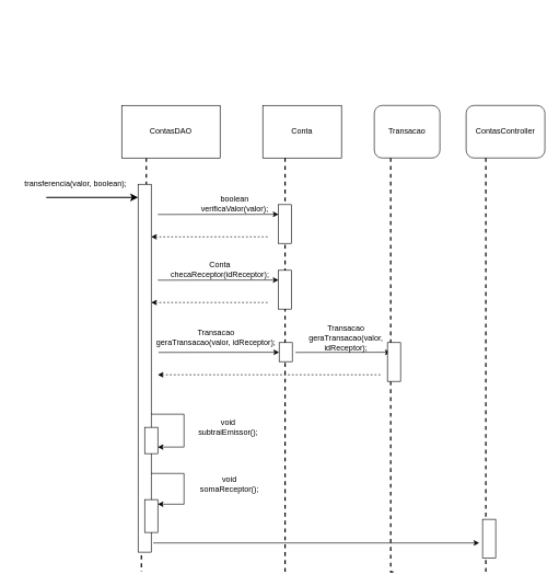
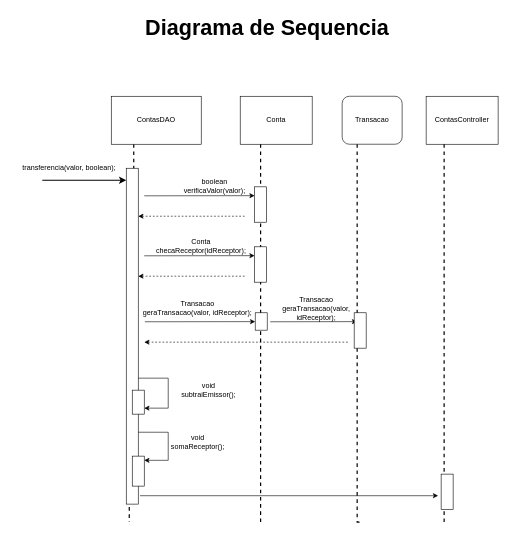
  <mxCell id="0" />
  <mxCell id="1" parent="0" />
+ <mxCell id="2" value="&lt;b&gt;&lt;font style=&quot;font-size: 36px&quot;&gt;Diagrama de Sequencia&lt;/font&gt;&lt;/b&gt;" style="text;html=1;strokeColor=none;fillColor=none;align=center;verticalAlign=middle;whiteSpace=wrap;rounded=0;" parent="1" vertex="1"><mxGeometry x="215" y="20" width="460" height="50" as="geometry" /></mxCell>
  <mxCell id="3" style="edgeStyle=orthogonalEdgeStyle;rounded=0;orthogonalLoop=1;jettySize=auto;html=1;exitX=0.25;exitY=1;exitDx=0;exitDy=0;strokeWidth=2;dashed=1;endArrow=none;endFill=0;" edge="1" parent="1" source="4"><mxGeometry relative="1" as="geometry"><mxPoint x="215" y="870" as="targetPoint" /></mxGeometry></mxCell>
  <mxCell id="4" value="ContasDAO" style="rounded=0;whiteSpace=wrap;html=1;" parent="1" vertex="1"><mxGeometry x="185" y="160" width="150" height="80" as="geometry" /></mxCell>
  <mxCell id="5" value="Conta" style="rounded=0;whiteSpace=wrap;html=1;" parent="1" vertex="1"><mxGeometry x="400" y="160" width="120" height="80" as="geometry" /></mxCell>
  <mxCell id="6" value="" style="endArrow=classic;html=1;strokeWidth=2;" edge="1" parent="1"><mxGeometry width="50" height="50" relative="1" as="geometry"><mxPoint x="70" y="300" as="sourcePoint" /><mxPoint x="210" y="300" as="targetPoint" /></mxGeometry></mxCell>
  <mxCell id="7" value="transferencia(valor, boolean);" style="text;html=1;strokeColor=none;fillColor=none;align=center;verticalAlign=middle;whiteSpace=wrap;rounded=0;" vertex="1" parent="1"><mxGeometry y="270" width="190" height="20" as="geometry" x="20" /></mxCell>
  <mxCell id="8" value="" style="rounded=0;whiteSpace=wrap;html=1;" vertex="1" parent="1"><mxGeometry x="210" y="280" width="20" height="560" as="geometry" /></mxCell>
  <mxCell id="9" value="" style="endArrow=classic;html=1;strokeWidth=1;entryX=0;entryY=0.25;entryDx=0;entryDy=0;" edge="1" parent="1"><mxGeometry width="50" height="50" relative="1" as="geometry"><mxPoint x="240" y="326" as="sourcePoint" /><mxPoint x="424" y="325.75" as="targetPoint" /></mxGeometry></mxCell>
  <mxCell id="10" value="boolean&lt;br&gt;verificaValor(valor);" style="text;html=1;strokeColor=none;fillColor=none;align=center;verticalAlign=middle;whiteSpace=wrap;rounded=0;" vertex="1" parent="1"><mxGeometry x="300" y="300" width="115" height="20" as="geometry" /></mxCell>
  <mxCell id="11" value="" style="endArrow=none;dashed=1;html=1;strokeWidth=1;startArrow=classic;startFill=1;" edge="1" parent="1"><mxGeometry width="50" height="50" relative="1" as="geometry"><mxPoint x="230" y="360" as="sourcePoint" /><mxPoint x="410" y="360" as="targetPoint" /></mxGeometry></mxCell>
- <mxCell id="12" value="ContasController" style="whiteSpace=wrap;html=1;rounded=1;" vertex="1" parent="1"><mxGeometry x="710" y="160" width="120" height="80" as="geometry" /></mxCell>
+ <mxCell id="12" value="ContasController" style="rounded=0;whiteSpace=wrap;html=1;" vertex="1" parent="1"><mxGeometry x="710" y="160" width="120" height="80" as="geometry" /></mxCell>
  <mxCell id="13" style="edgeStyle=orthogonalEdgeStyle;rounded=0;orthogonalLoop=1;jettySize=auto;html=1;exitX=0.25;exitY=1;exitDx=0;exitDy=0;strokeWidth=2;dashed=1;endArrow=none;endFill=0;" edge="1" parent="1" source="12"><mxGeometry relative="1" as="geometry"><mxPoint x="740" y="870" as="targetPoint" /><mxPoint x="745" y="250" as="sourcePoint" /><Array as="points"><mxPoint x="740" y="800" /></Array></mxGeometry></mxCell>
  <mxCell id="14" value="" style="rounded=0;whiteSpace=wrap;html=1;" vertex="1" parent="1"><mxGeometry x="735" y="790" width="20" height="59" as="geometry" /></mxCell>
  <mxCell id="15" style="edgeStyle=orthogonalEdgeStyle;rounded=0;orthogonalLoop=1;jettySize=auto;html=1;strokeWidth=2;dashed=1;endArrow=none;endFill=0;" edge="1" parent="1"><mxGeometry relative="1" as="geometry"><mxPoint x="434" y="870" as="targetPoint" /><mxPoint x="434" y="240" as="sourcePoint" /><Array as="points"><mxPoint x="434" y="240" /></Array></mxGeometry></mxCell>
  <mxCell id="16" value="" style="endArrow=classic;html=1;strokeWidth=1;entryX=0;entryY=0.25;entryDx=0;entryDy=0;" edge="1" parent="1"><mxGeometry width="50" height="50" relative="1" as="geometry"><mxPoint x="240" y="426" as="sourcePoint" /><mxPoint x="424" y="425.75" as="targetPoint" /></mxGeometry></mxCell>
  <mxCell id="17" value="Conta&lt;br&gt;checaReceptor(idReceptor);" style="text;html=1;strokeColor=none;fillColor=none;align=center;verticalAlign=middle;whiteSpace=wrap;rounded=0;" vertex="1" parent="1"><mxGeometry x="240" y="400" width="190" height="20" as="geometry" /></mxCell>
  <mxCell id="18" value="" style="endArrow=none;dashed=1;html=1;strokeWidth=1;startArrow=classic;startFill=1;" edge="1" parent="1"><mxGeometry width="50" height="50" relative="1" as="geometry"><mxPoint x="230" y="460" as="sourcePoint" /><mxPoint x="410" y="460" as="targetPoint" /></mxGeometry></mxCell>
  <mxCell id="19" value="" style="rounded=0;whiteSpace=wrap;html=1;" vertex="1" parent="1"><mxGeometry x="424" y="311" width="20" height="59" as="geometry" /></mxCell>
  <mxCell id="20" value="" style="rounded=0;whiteSpace=wrap;html=1;" vertex="1" parent="1"><mxGeometry x="424" y="411" width="20" height="59" as="geometry" /></mxCell>
  <mxCell id="21" value="Transacao" style="whiteSpace=wrap;html=1;rounded=1;" vertex="1" parent="1"><mxGeometry x="570" y="160" width="100" height="80" as="geometry" /></mxCell>
  <mxCell id="22" style="edgeStyle=orthogonalEdgeStyle;rounded=0;orthogonalLoop=1;jettySize=auto;html=1;exitX=0.25;exitY=1;exitDx=0;exitDy=0;strokeWidth=2;dashed=1;endArrow=none;endFill=0;" edge="1" parent="1" source="36"><mxGeometry relative="1" as="geometry"><mxPoint x="600" y="870" as="targetPoint" /><mxPoint x="605" y="250" as="sourcePoint" /><Array as="points"><mxPoint x="595" y="870" /></Array></mxGeometry></mxCell>
  <mxCell id="23" value="" style="endArrow=classic;html=1;strokeWidth=1;entryX=0;entryY=0.25;entryDx=0;entryDy=0;" edge="1" parent="1"><mxGeometry width="50" height="50" relative="1" as="geometry"><mxPoint x="241" y="536" as="sourcePoint" /><mxPoint x="425" y="535.75" as="targetPoint" /></mxGeometry></mxCell>
  <mxCell id="24" value="Transacao&lt;br&gt;geraTransacao(valor, idReceptor);" style="text;html=1;strokeColor=none;fillColor=none;align=center;verticalAlign=middle;whiteSpace=wrap;rounded=0;" vertex="1" parent="1"><mxGeometry x="234" y="504" width="190" height="20" as="geometry" /></mxCell>
  <mxCell id="25" value="" style="rounded=0;whiteSpace=wrap;html=1;" vertex="1" parent="1"><mxGeometry x="425" y="521" width="20" height="29" as="geometry" /></mxCell>
  <mxCell id="26" value="" style="endArrow=classic;html=1;strokeWidth=1;entryX=0;entryY=0.25;entryDx=0;entryDy=0;" edge="1" parent="1"><mxGeometry width="50" height="50" relative="1" as="geometry"><mxPoint x="450" y="536" as="sourcePoint" /><mxPoint x="595" y="535.75" as="targetPoint" /></mxGeometry></mxCell>
  <mxCell id="27" value="Transacao&lt;br&gt;geraTransacao(valor, idReceptor);" style="text;html=1;strokeColor=none;fillColor=none;align=center;verticalAlign=middle;whiteSpace=wrap;rounded=0;" vertex="1" parent="1"><mxGeometry x="460" y="504" width="134" height="20" as="geometry" /></mxCell>
  <mxCell id="28" value="" style="endArrow=none;dashed=1;html=1;strokeWidth=1;startArrow=classic;startFill=1;" edge="1" parent="1"><mxGeometry width="50" height="50" relative="1" as="geometry"><mxPoint x="240" y="570" as="sourcePoint" /><mxPoint x="581" y="570" as="targetPoint" /></mxGeometry></mxCell>
  <mxCell id="29" style="edgeStyle=orthogonalEdgeStyle;rounded=0;orthogonalLoop=1;jettySize=auto;html=1;exitX=1;exitY=0.75;exitDx=0;exitDy=0;entryX=1;entryY=0.625;entryDx=0;entryDy=0;entryPerimeter=0;startArrow=classic;startFill=1;endArrow=none;endFill=0;strokeWidth=1;" edge="1" parent="1" source="30" target="8"><mxGeometry relative="1" as="geometry"><Array as="points"><mxPoint x="280" y="680" /><mxPoint x="280" y="630" /></Array></mxGeometry></mxCell>
  <mxCell id="30" value="" style="rounded=0;whiteSpace=wrap;html=1;" vertex="1" parent="1"><mxGeometry x="220" y="650" width="20" height="40" as="geometry" /></mxCell>
  <mxCell id="31" value="" style="rounded=0;whiteSpace=wrap;html=1;" vertex="1" parent="1"><mxGeometry x="220" y="760" width="20" height="50" as="geometry" /></mxCell>
  <mxCell id="32" value="void&lt;br&gt;subtraiEmissor();" style="text;html=1;strokeColor=none;fillColor=none;align=center;verticalAlign=middle;whiteSpace=wrap;rounded=0;" vertex="1" parent="1"><mxGeometry x="290" y="640" width="115" height="20" as="geometry" /></mxCell>
  <mxCell id="33" style="edgeStyle=orthogonalEdgeStyle;rounded=0;orthogonalLoop=1;jettySize=auto;html=1;exitX=1;exitY=0.786;exitDx=0;exitDy=0;startArrow=none;startFill=0;endArrow=classic;endFill=1;strokeWidth=1;exitPerimeter=0;" edge="1" parent="1" source="8"><mxGeometry relative="1" as="geometry"><mxPoint x="240" y="767" as="targetPoint" /><mxPoint x="240" y="721" as="sourcePoint" /><Array as="points"><mxPoint x="280" y="720" /><mxPoint x="280" y="767" /></Array></mxGeometry></mxCell>
- <mxCell id="34" value="void&lt;br&gt;somaReceptor();" style="text;html=1;strokeColor=none;fillColor=none;align=center;verticalAlign=middle;whiteSpace=wrap;rounded=0;" vertex="1" parent="1"><mxGeometry x="291.5" y="726" width="115" height="20" as="geometry" /></mxCell>
+ <mxCell id="34" value="void&lt;br&gt;somaReceptor();" style="text;html=1;strokeColor=none;fillColor=none;align=center;verticalAlign=middle;whiteSpace=wrap;rounded=0;" vertex="1" parent="1"><mxGeometry x="271.5" y="726" width="115" height="20" as="geometry" /></mxCell>
  <mxCell id="35" value="" style="endArrow=classic;html=1;strokeWidth=1;exitX=1.15;exitY=0.975;exitDx=0;exitDy=0;exitPerimeter=0;" edge="1" parent="1" source="8"><mxGeometry width="50" height="50" relative="1" as="geometry"><mxPoint x="310" y="850" as="sourcePoint" /><mxPoint x="730" y="826" as="targetPoint" /></mxGeometry></mxCell>
  <mxCell id="36" value="" style="rounded=0;whiteSpace=wrap;html=1;" vertex="1" parent="1"><mxGeometry x="590" y="521" width="20" height="59" as="geometry" /></mxCell>
  <mxCell id="37" style="edgeStyle=orthogonalEdgeStyle;rounded=0;orthogonalLoop=1;jettySize=auto;html=1;exitX=0.25;exitY=1;exitDx=0;exitDy=0;strokeWidth=2;dashed=1;endArrow=none;endFill=0;" edge="1" parent="1" source="21" target="36"><mxGeometry relative="1" as="geometry"><mxPoint x="600" y="870" as="targetPoint" /><mxPoint x="595" y="240" as="sourcePoint" /><Array as="points"><mxPoint x="595" y="450" /><mxPoint x="595" y="450" /></Array></mxGeometry></mxCell>
